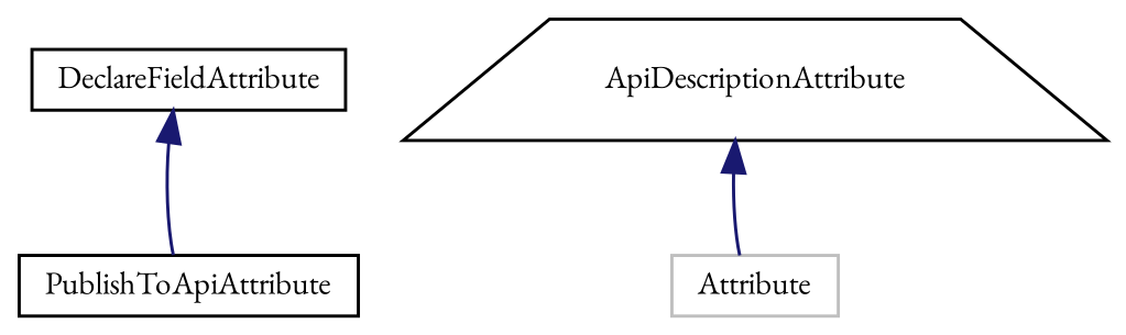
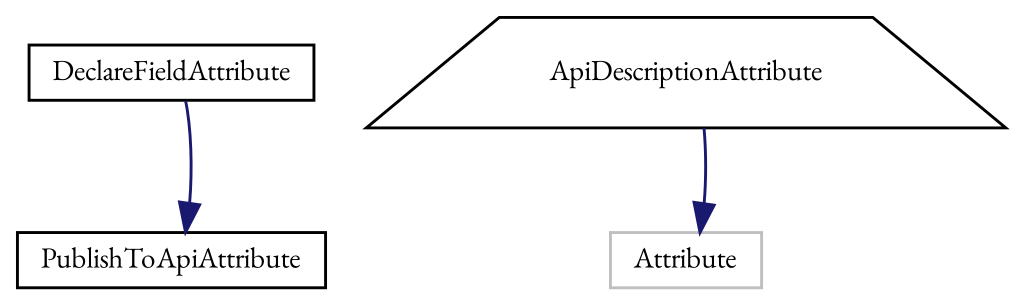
  digraph {
    fontname="EB Garamond"
    node [color=black fillcolor=white fontname="EB Garamond" fontsize=10 shape=box style=filled]
    edge [color=midnightblue dir=back fontname="EB Garamond" fontsize=10 labelfontname=Helvetica labelfontsize=10 style=solid]
    n1 [height=0.2 label=DeclareFieldAttribute width=0.4]
    n2 [height=0.2 label=PublishToApiAttribute width=0.4]
    n3 [height=0.2 label=ApiDescriptionAttribute shape=trapezium width=0.4]
    n4 [color=grey75 height=0.2 label=Attribute width=0.4]
-   n1 -> n2
-   n3 -> n4
+   n2 -> n1
+   n4 -> n3
  }
